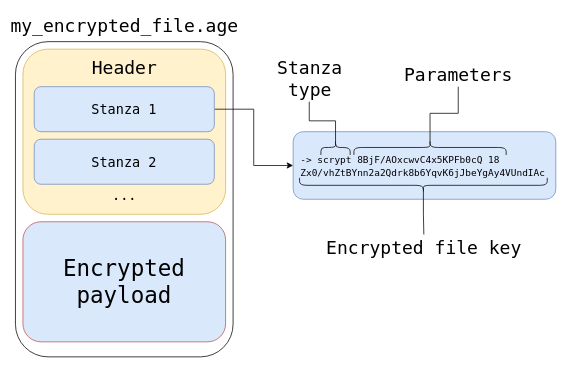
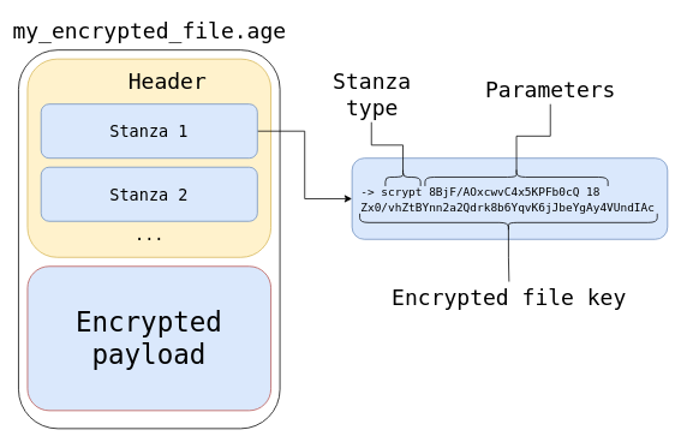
  <mxCell id="0" />
  <mxCell id="1" parent="0" />
  <mxCell id="2" value="" style="rounded=1;whiteSpace=wrap;html=1;fontFamily=monospace;" vertex="1" parent="1"><mxGeometry x="20" y="55" width="290" height="420" as="geometry" /></mxCell>
  <mxCell id="3" value="&lt;font style=&quot;font-size: 30px&quot; data-font-src=&quot;https://fonts.googleapis.com/css?family=Roboto+Mono&quot;&gt;Encrypted&lt;br&gt;payload&lt;br&gt;&lt;/font&gt;" style="rounded=1;whiteSpace=wrap;html=1;fillColor=#dae8fc;strokeColor=#b85450;fontFamily=monospace;" vertex="1" parent="1"><mxGeometry x="30" y="295" width="270" height="160" as="geometry" /></mxCell>
  <mxCell id="4" value="" style="rounded=1;whiteSpace=wrap;html=1;fillColor=#fff2cc;strokeColor=#d6b656;fontFamily=monospace;" vertex="1" parent="1"><mxGeometry x="30" y="65" width="270" height="220" as="geometry" /></mxCell>
  <mxCell id="5" style="edgeStyle=orthogonalEdgeStyle;rounded=0;orthogonalLoop=1;jettySize=auto;html=1;exitX=1;exitY=0.5;exitDx=0;exitDy=0;entryX=0;entryY=0.5;entryDx=0;entryDy=0;fontFamily=monospace;fontSize=12;" edge="1" parent="1" source="6" target="11"><mxGeometry relative="1" as="geometry" /></mxCell>
  <mxCell id="6" value="&lt;font data-font-src=&quot;https://fonts.googleapis.com/css?family=Roboto+Mono&quot; style=&quot;font-size: 18px&quot;&gt;Stanza 1&lt;/font&gt;" style="rounded=1;whiteSpace=wrap;html=1;fillColor=#dae8fc;strokeColor=#6c8ebf;fontFamily=monospace;" vertex="1" parent="1"><mxGeometry x="45" y="115" width="240" height="60" as="geometry" /></mxCell>
  <mxCell id="7" value="&lt;font data-font-src=&quot;https://fonts.googleapis.com/css?family=Roboto+Mono&quot; style=&quot;font-size: 18px&quot;&gt;Stanza 2&lt;/font&gt;" style="rounded=1;whiteSpace=wrap;html=1;fillColor=#dae8fc;strokeColor=#6c8ebf;fontFamily=monospace;" vertex="1" parent="1"><mxGeometry x="45" y="185" width="240" height="60" as="geometry" /></mxCell>
  <mxCell id="8" value="..." style="text;html=1;align=center;verticalAlign=middle;resizable=0;points=[];autosize=1;strokeColor=none;fillColor=none;fontSize=18;fontFamily=monospace;" vertex="1" parent="1"><mxGeometry x="150" y="245" width="30" height="30" as="geometry" /></mxCell>
- <mxCell id="9" value="&lt;font style=&quot;font-size: 24px&quot;&gt;Header&lt;/font&gt;" style="text;html=1;align=center;verticalAlign=middle;resizable=0;points=[];autosize=1;strokeColor=none;fillColor=none;fontSize=18;fontFamily=monospace;" vertex="1" parent="1"><mxGeometry x="120" y="75" width="90" height="30" as="geometry" /></mxCell>
+ <mxCell id="9" value="&lt;font style=&quot;font-size: 24px&quot;&gt;Header&lt;/font&gt;" style="text;html=1;align=center;verticalAlign=middle;resizable=0;points=[];autosize=1;strokeColor=none;fillColor=none;fontSize=18;fontFamily=monospace;" vertex="1" parent="1"><mxGeometry x="140" y="75" width="90" height="30" as="geometry" /></mxCell>
  <mxCell id="10" value="my_encrypted_file.age" style="text;html=1;align=center;verticalAlign=middle;resizable=0;points=[];autosize=1;strokeColor=none;fillColor=none;fontSize=24;fontFamily=monospace;" vertex="1" parent="1"><mxGeometry x="35" y="20" width="260" height="30" as="geometry" /></mxCell>
  <mxCell id="11" value="&lt;font data-font-src=&quot;https://fonts.googleapis.com/css?family=Roboto+Mono&quot; style=&quot;font-size: 12px&quot;&gt;&lt;div style=&quot;margin-top: 1em ; margin-bottom: 1em ; color: rgb(33 , 33 , 33) ; border-radius: 2px ; padding: 12px 8px ; overflow-x: auto ; font-size: 14px&quot;&gt;&lt;code style=&quot;font-size: 12.6px&quot;&gt;&lt;span class=&quot;mtk1&quot; style=&quot;color: rgb(0 , 0 , 0)&quot;&gt;-&amp;gt;&amp;nbsp;scrypt&amp;nbsp;8BjF/AOxcwvC4x5KPFb0cQ&amp;nbsp;18&lt;/span&gt;&lt;br&gt;&lt;span class=&quot;mtk1&quot; style=&quot;color: rgb(0 , 0 , 0)&quot;&gt;Zx0/vhZtBYnn2a2Qdrk8b6YqvK6jJbeYgAy4VUndIAc&lt;/span&gt;&lt;/code&gt;&lt;/div&gt;&lt;/font&gt;" style="rounded=1;whiteSpace=wrap;html=1;align=left;fillColor=#dae8fc;strokeColor=#6c8ebf;fontFamily=monospace;" vertex="1" parent="1"><mxGeometry x="390" y="175" width="350" height="90" as="geometry" /></mxCell>
  <mxCell id="12" value="" style="shape=curlyBracket;whiteSpace=wrap;html=1;rounded=1;fontFamily=monospace;fontSize=12;rotation=90;" vertex="1" parent="1"><mxGeometry x="436.5" y="176.5" width="20" height="39" as="geometry" /></mxCell>
  <mxCell id="13" value="" style="shape=curlyBracket;whiteSpace=wrap;html=1;rounded=1;fontFamily=monospace;fontSize=12;rotation=90;" vertex="1" parent="1"><mxGeometry x="562.44" y="94.57" width="20" height="202.87" as="geometry" /></mxCell>
  <mxCell id="14" style="edgeStyle=orthogonalEdgeStyle;rounded=0;orthogonalLoop=1;jettySize=auto;html=1;entryX=0.1;entryY=0.5;entryDx=0;entryDy=0;entryPerimeter=0;fontFamily=monospace;fontSize=12;endArrow=none;endFill=0;" edge="1" parent="1" source="15" target="12"><mxGeometry relative="1" as="geometry" /></mxCell>
  <mxCell id="15" value="Stanza&lt;br&gt;type" style="text;html=1;align=center;verticalAlign=middle;resizable=0;points=[];autosize=1;strokeColor=none;fillColor=none;fontSize=24;fontFamily=monospace;" vertex="1" parent="1"><mxGeometry x="366.5" y="75" width="90" height="60" as="geometry" /></mxCell>
  <mxCell id="16" style="edgeStyle=orthogonalEdgeStyle;rounded=0;orthogonalLoop=1;jettySize=auto;html=1;entryX=0.1;entryY=0.5;entryDx=0;entryDy=0;entryPerimeter=0;fontFamily=monospace;fontSize=12;endArrow=none;endFill=0;" edge="1" parent="1" source="17" target="13"><mxGeometry relative="1" as="geometry" /></mxCell>
  <mxCell id="17" value="Parameters" style="text;html=1;align=center;verticalAlign=middle;resizable=0;points=[];autosize=1;strokeColor=none;fillColor=none;fontSize=24;fontFamily=monospace;" vertex="1" parent="1"><mxGeometry x="540" y="85" width="140" height="30" as="geometry" /></mxCell>
  <mxCell id="18" style="edgeStyle=orthogonalEdgeStyle;rounded=0;orthogonalLoop=1;jettySize=auto;html=1;exitX=0.1;exitY=0.5;exitDx=0;exitDy=0;exitPerimeter=0;entryX=0.503;entryY=-0.1;entryDx=0;entryDy=0;entryPerimeter=0;fontFamily=monospace;fontSize=12;endArrow=none;endFill=0;" edge="1" parent="1" source="19" target="20"><mxGeometry relative="1" as="geometry" /></mxCell>
  <mxCell id="19" value="" style="shape=curlyBracket;whiteSpace=wrap;html=1;rounded=1;fontFamily=monospace;fontSize=12;rotation=-90;" vertex="1" parent="1"><mxGeometry x="553.57" y="81.43" width="20" height="330" as="geometry" /></mxCell>
  <mxCell id="20" value="Encrypted file key" style="text;html=1;align=center;verticalAlign=middle;resizable=0;points=[];autosize=1;strokeColor=none;fillColor=none;fontSize=24;fontFamily=monospace;" vertex="1" parent="1"><mxGeometry x="463.57" y="315" width="200" height="30" as="geometry" /></mxCell>
